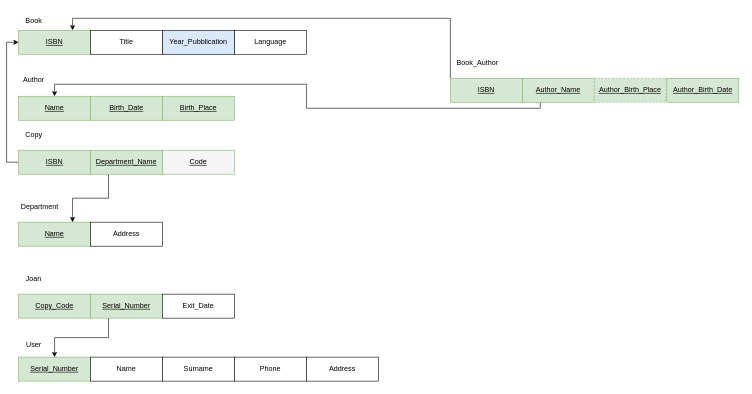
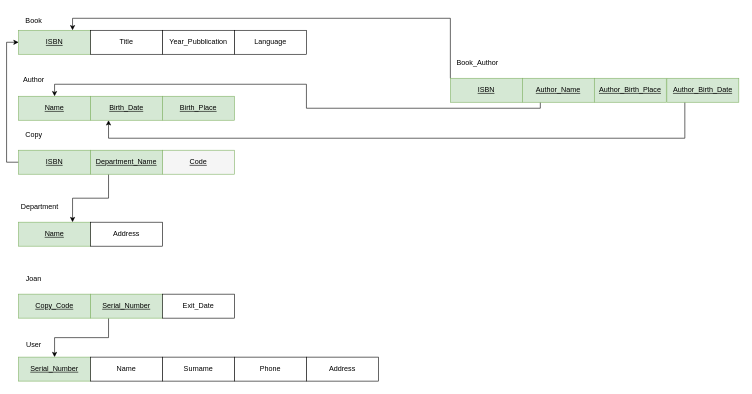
  <mxCell id="0" />
  <mxCell id="1" parent="0" />
  <mxCell id="2" value="&lt;u&gt;ISBN&lt;/u&gt;" style="rounded=0;whiteSpace=wrap;html=1;fillColor=#d5e8d4;strokeColor=#82b366;" vertex="1" parent="1"><mxGeometry x="30" y="50" width="120" height="40" as="geometry" /></mxCell>
  <mxCell id="3" value="Book" style="text;html=1;align=center;verticalAlign=middle;resizable=0;points=[];autosize=1;strokeColor=none;fillColor=none;" vertex="1" parent="1"><mxGeometry x="30" y="20" width="50" height="30" as="geometry" /></mxCell>
  <mxCell id="4" value="Title" style="rounded=0;whiteSpace=wrap;html=1;" vertex="1" parent="1"><mxGeometry x="150" y="50" width="120" height="40" as="geometry" /></mxCell>
- <mxCell id="5" value="Year_Pubblication" style="rounded=0;whiteSpace=wrap;html=1;fillColor=#dae8fc;" vertex="1" parent="1"><mxGeometry x="270" y="50" width="120" height="40" as="geometry" /></mxCell>
+ <mxCell id="5" value="Year_Pubblication" style="rounded=0;whiteSpace=wrap;html=1;" vertex="1" parent="1"><mxGeometry x="270" y="50" width="120" height="40" as="geometry" /></mxCell>
  <mxCell id="6" value="Language" style="rounded=0;whiteSpace=wrap;html=1;" vertex="1" parent="1"><mxGeometry x="390" y="50" width="120" height="40" as="geometry" /></mxCell>
  <mxCell id="7" value="Author" style="text;html=1;align=center;verticalAlign=middle;resizable=0;points=[];autosize=1;strokeColor=none;fillColor=none;" vertex="1" parent="1"><mxGeometry x="25" y="118" width="60" height="30" as="geometry" /></mxCell>
  <mxCell id="8" value="&lt;u&gt;Name&lt;/u&gt;" style="rounded=0;whiteSpace=wrap;html=1;fillColor=#d5e8d4;strokeColor=#82b366;" vertex="1" parent="1"><mxGeometry x="30" y="160" width="120" height="40" as="geometry" /></mxCell>
  <mxCell id="9" value="&lt;u&gt;Birth_Date&lt;/u&gt;" style="rounded=0;whiteSpace=wrap;html=1;fillColor=#d5e8d4;strokeColor=#82b366;" vertex="1" parent="1"><mxGeometry x="150" y="160" width="120" height="40" as="geometry" /></mxCell>
  <mxCell id="10" value="&lt;u&gt;Birth_Place&lt;/u&gt;" style="rounded=0;whiteSpace=wrap;html=1;fillColor=#d5e8d4;strokeColor=#82b366;" vertex="1" parent="1"><mxGeometry x="270" y="160" width="120" height="40" as="geometry" /></mxCell>
  <mxCell id="11" value="Copy" style="text;html=1;align=center;verticalAlign=middle;resizable=0;points=[];autosize=1;strokeColor=none;fillColor=none;" vertex="1" parent="1"><mxGeometry x="30" y="210" width="50" height="30" as="geometry" /></mxCell>
  <mxCell id="12" style="edgeStyle=orthogonalEdgeStyle;rounded=0;orthogonalLoop=1;jettySize=auto;html=1;exitX=0;exitY=0.5;exitDx=0;exitDy=0;entryX=0;entryY=0.5;entryDx=0;entryDy=0;" edge="1" parent="1" source="13" target="2"><mxGeometry relative="1" as="geometry" /></mxCell>
  <mxCell id="13" value="&lt;u&gt;ISBN&lt;/u&gt;" style="rounded=0;whiteSpace=wrap;html=1;fillColor=#d5e8d4;strokeColor=#82b366;" vertex="1" parent="1"><mxGeometry x="30" y="250" width="120" height="40" as="geometry" /></mxCell>
  <mxCell id="14" value="Department" style="text;html=1;align=center;verticalAlign=middle;resizable=0;points=[];autosize=1;strokeColor=none;fillColor=none;" vertex="1" parent="1"><mxGeometry x="20" y="330" width="90" height="30" as="geometry" /></mxCell>
  <mxCell id="15" value="&lt;u&gt;Name&lt;/u&gt;" style="rounded=0;whiteSpace=wrap;html=1;fillColor=#d5e8d4;strokeColor=#82b366;" vertex="1" parent="1"><mxGeometry x="30" y="370" width="120" height="40" as="geometry" /></mxCell>
  <mxCell id="16" value="Address" style="rounded=0;whiteSpace=wrap;html=1;" vertex="1" parent="1"><mxGeometry x="150" y="370" width="120" height="40" as="geometry" /></mxCell>
  <mxCell id="17" value="Joan" style="text;html=1;align=center;verticalAlign=middle;resizable=0;points=[];autosize=1;strokeColor=none;fillColor=none;" vertex="1" parent="1"><mxGeometry x="30" y="450" width="50" height="30" as="geometry" /></mxCell>
  <mxCell id="18" value="&lt;u&gt;Copy_Code&lt;/u&gt;" style="rounded=0;whiteSpace=wrap;html=1;fillColor=#d5e8d4;strokeColor=#82b366;" vertex="1" parent="1"><mxGeometry x="30" y="490" width="120" height="40" as="geometry" /></mxCell>
  <mxCell id="19" style="edgeStyle=orthogonalEdgeStyle;rounded=0;orthogonalLoop=1;jettySize=auto;html=1;exitX=0.25;exitY=1;exitDx=0;exitDy=0;" edge="1" parent="1" source="20" target="23"><mxGeometry relative="1" as="geometry" /></mxCell>
  <mxCell id="20" value="&lt;u&gt;Serial_Number&lt;/u&gt;" style="rounded=0;whiteSpace=wrap;html=1;fillColor=#d5e8d4;strokeColor=#82b366;" vertex="1" parent="1"><mxGeometry x="150" y="490" width="120" height="40" as="geometry" /></mxCell>
  <mxCell id="21" value="Exit_Date" style="rounded=0;whiteSpace=wrap;html=1;" vertex="1" parent="1"><mxGeometry x="270" y="490" width="120" height="40" as="geometry" /></mxCell>
  <mxCell id="22" value="User" style="text;html=1;align=center;verticalAlign=middle;resizable=0;points=[];autosize=1;strokeColor=none;fillColor=none;" vertex="1" parent="1"><mxGeometry x="30" y="560" width="50" height="30" as="geometry" /></mxCell>
  <mxCell id="23" value="&lt;u&gt;Serial_Number&lt;/u&gt;" style="rounded=0;whiteSpace=wrap;html=1;fillColor=#d5e8d4;strokeColor=#82b366;" vertex="1" parent="1"><mxGeometry x="30" y="595" width="120" height="40" as="geometry" /></mxCell>
  <mxCell id="24" value="Name" style="rounded=0;whiteSpace=wrap;html=1;" vertex="1" parent="1"><mxGeometry x="150" y="595" width="120" height="40" as="geometry" /></mxCell>
  <mxCell id="25" value="Surname" style="rounded=0;whiteSpace=wrap;html=1;" vertex="1" parent="1"><mxGeometry x="270" y="595" width="120" height="40" as="geometry" /></mxCell>
  <mxCell id="26" value="Phone" style="rounded=0;whiteSpace=wrap;html=1;" vertex="1" parent="1"><mxGeometry x="390" y="595" width="120" height="40" as="geometry" /></mxCell>
  <mxCell id="27" value="Address" style="rounded=0;whiteSpace=wrap;html=1;" vertex="1" parent="1"><mxGeometry x="510" y="595" width="120" height="40" as="geometry" /></mxCell>
  <mxCell id="28" value="Book_Author" style="text;html=1;align=center;verticalAlign=middle;resizable=0;points=[];autosize=1;strokeColor=none;fillColor=none;" vertex="1" parent="1"><mxGeometry x="750" y="90" width="90" height="30" as="geometry" /></mxCell>
  <mxCell id="29" style="edgeStyle=orthogonalEdgeStyle;rounded=0;orthogonalLoop=1;jettySize=auto;html=1;exitX=0;exitY=0;exitDx=0;exitDy=0;entryX=0.75;entryY=0;entryDx=0;entryDy=0;" edge="1" parent="1" source="30" target="2"><mxGeometry relative="1" as="geometry" /></mxCell>
  <mxCell id="30" value="&lt;u&gt;ISBN&lt;/u&gt;" style="rounded=0;whiteSpace=wrap;html=1;fillColor=#d5e8d4;strokeColor=#82b366;" vertex="1" parent="1"><mxGeometry x="750" y="130" width="120" height="40" as="geometry" /></mxCell>
  <mxCell id="31" style="edgeStyle=orthogonalEdgeStyle;rounded=0;orthogonalLoop=1;jettySize=auto;html=1;exitX=0.25;exitY=1;exitDx=0;exitDy=0;entryX=0.5;entryY=0;entryDx=0;entryDy=0;" edge="1" parent="1" source="32" target="8"><mxGeometry relative="1" as="geometry"><Array as="points"><mxPoint x="900" y="180" /><mxPoint x="510" y="180" /><mxPoint x="510" y="140" /><mxPoint x="90" y="140" /></Array></mxGeometry></mxCell>
  <mxCell id="32" value="&lt;u&gt;Author_Name&lt;/u&gt;" style="rounded=0;whiteSpace=wrap;html=1;fillColor=#d5e8d4;strokeColor=#82b366;" vertex="1" parent="1"><mxGeometry x="870" y="130" width="120" height="40" as="geometry" /></mxCell>
- <mxCell id="33" value="&lt;u&gt;Author_Birth_Place&lt;/u&gt;" style="rounded=0;whiteSpace=wrap;html=1;fillColor=#d5e8d4;strokeColor=#82b366;dashed=1;" vertex="1" parent="1"><mxGeometry x="990" y="130" width="120" height="40" as="geometry" /></mxCell>
+ <mxCell id="33" value="&lt;u&gt;Author_Birth_Place&lt;/u&gt;" style="rounded=0;whiteSpace=wrap;html=1;fillColor=#d5e8d4;strokeColor=#82b366;" vertex="1" parent="1"><mxGeometry x="990" y="130" width="120" height="40" as="geometry" /></mxCell>
+ <mxCell id="34" style="edgeStyle=orthogonalEdgeStyle;rounded=0;orthogonalLoop=1;jettySize=auto;html=1;exitX=0.25;exitY=1;exitDx=0;exitDy=0;entryX=0.25;entryY=1;entryDx=0;entryDy=0;" edge="1" parent="1" source="35" target="9"><mxGeometry relative="1" as="geometry"><Array as="points"><mxPoint x="1141" y="230" /><mxPoint x="180" y="230" /></Array></mxGeometry></mxCell>
  <mxCell id="35" value="&lt;u&gt;Author_Birth_Date&lt;/u&gt;" style="rounded=0;whiteSpace=wrap;html=1;fillColor=#d5e8d4;strokeColor=#82b366;" vertex="1" parent="1"><mxGeometry x="1111" y="130" width="120" height="40" as="geometry" /></mxCell>
  <mxCell id="36" style="edgeStyle=orthogonalEdgeStyle;rounded=0;orthogonalLoop=1;jettySize=auto;html=1;exitX=0.25;exitY=1;exitDx=0;exitDy=0;entryX=0.75;entryY=0;entryDx=0;entryDy=0;" edge="1" parent="1" source="37" target="15"><mxGeometry relative="1" as="geometry" /></mxCell>
  <mxCell id="37" value="&lt;u&gt;Department_Name&lt;/u&gt;" style="rounded=0;whiteSpace=wrap;html=1;fillColor=#d5e8d4;strokeColor=#82b366;" vertex="1" parent="1"><mxGeometry x="150" y="250" width="120" height="40" as="geometry" /></mxCell>
  <mxCell id="38" value="&lt;u&gt;Code&lt;/u&gt;" style="rounded=0;whiteSpace=wrap;html=1;fillColor=#f5f5f5;strokeColor=#82b366;" vertex="1" parent="1"><mxGeometry x="270" y="250" width="120" height="40" as="geometry" /></mxCell>
